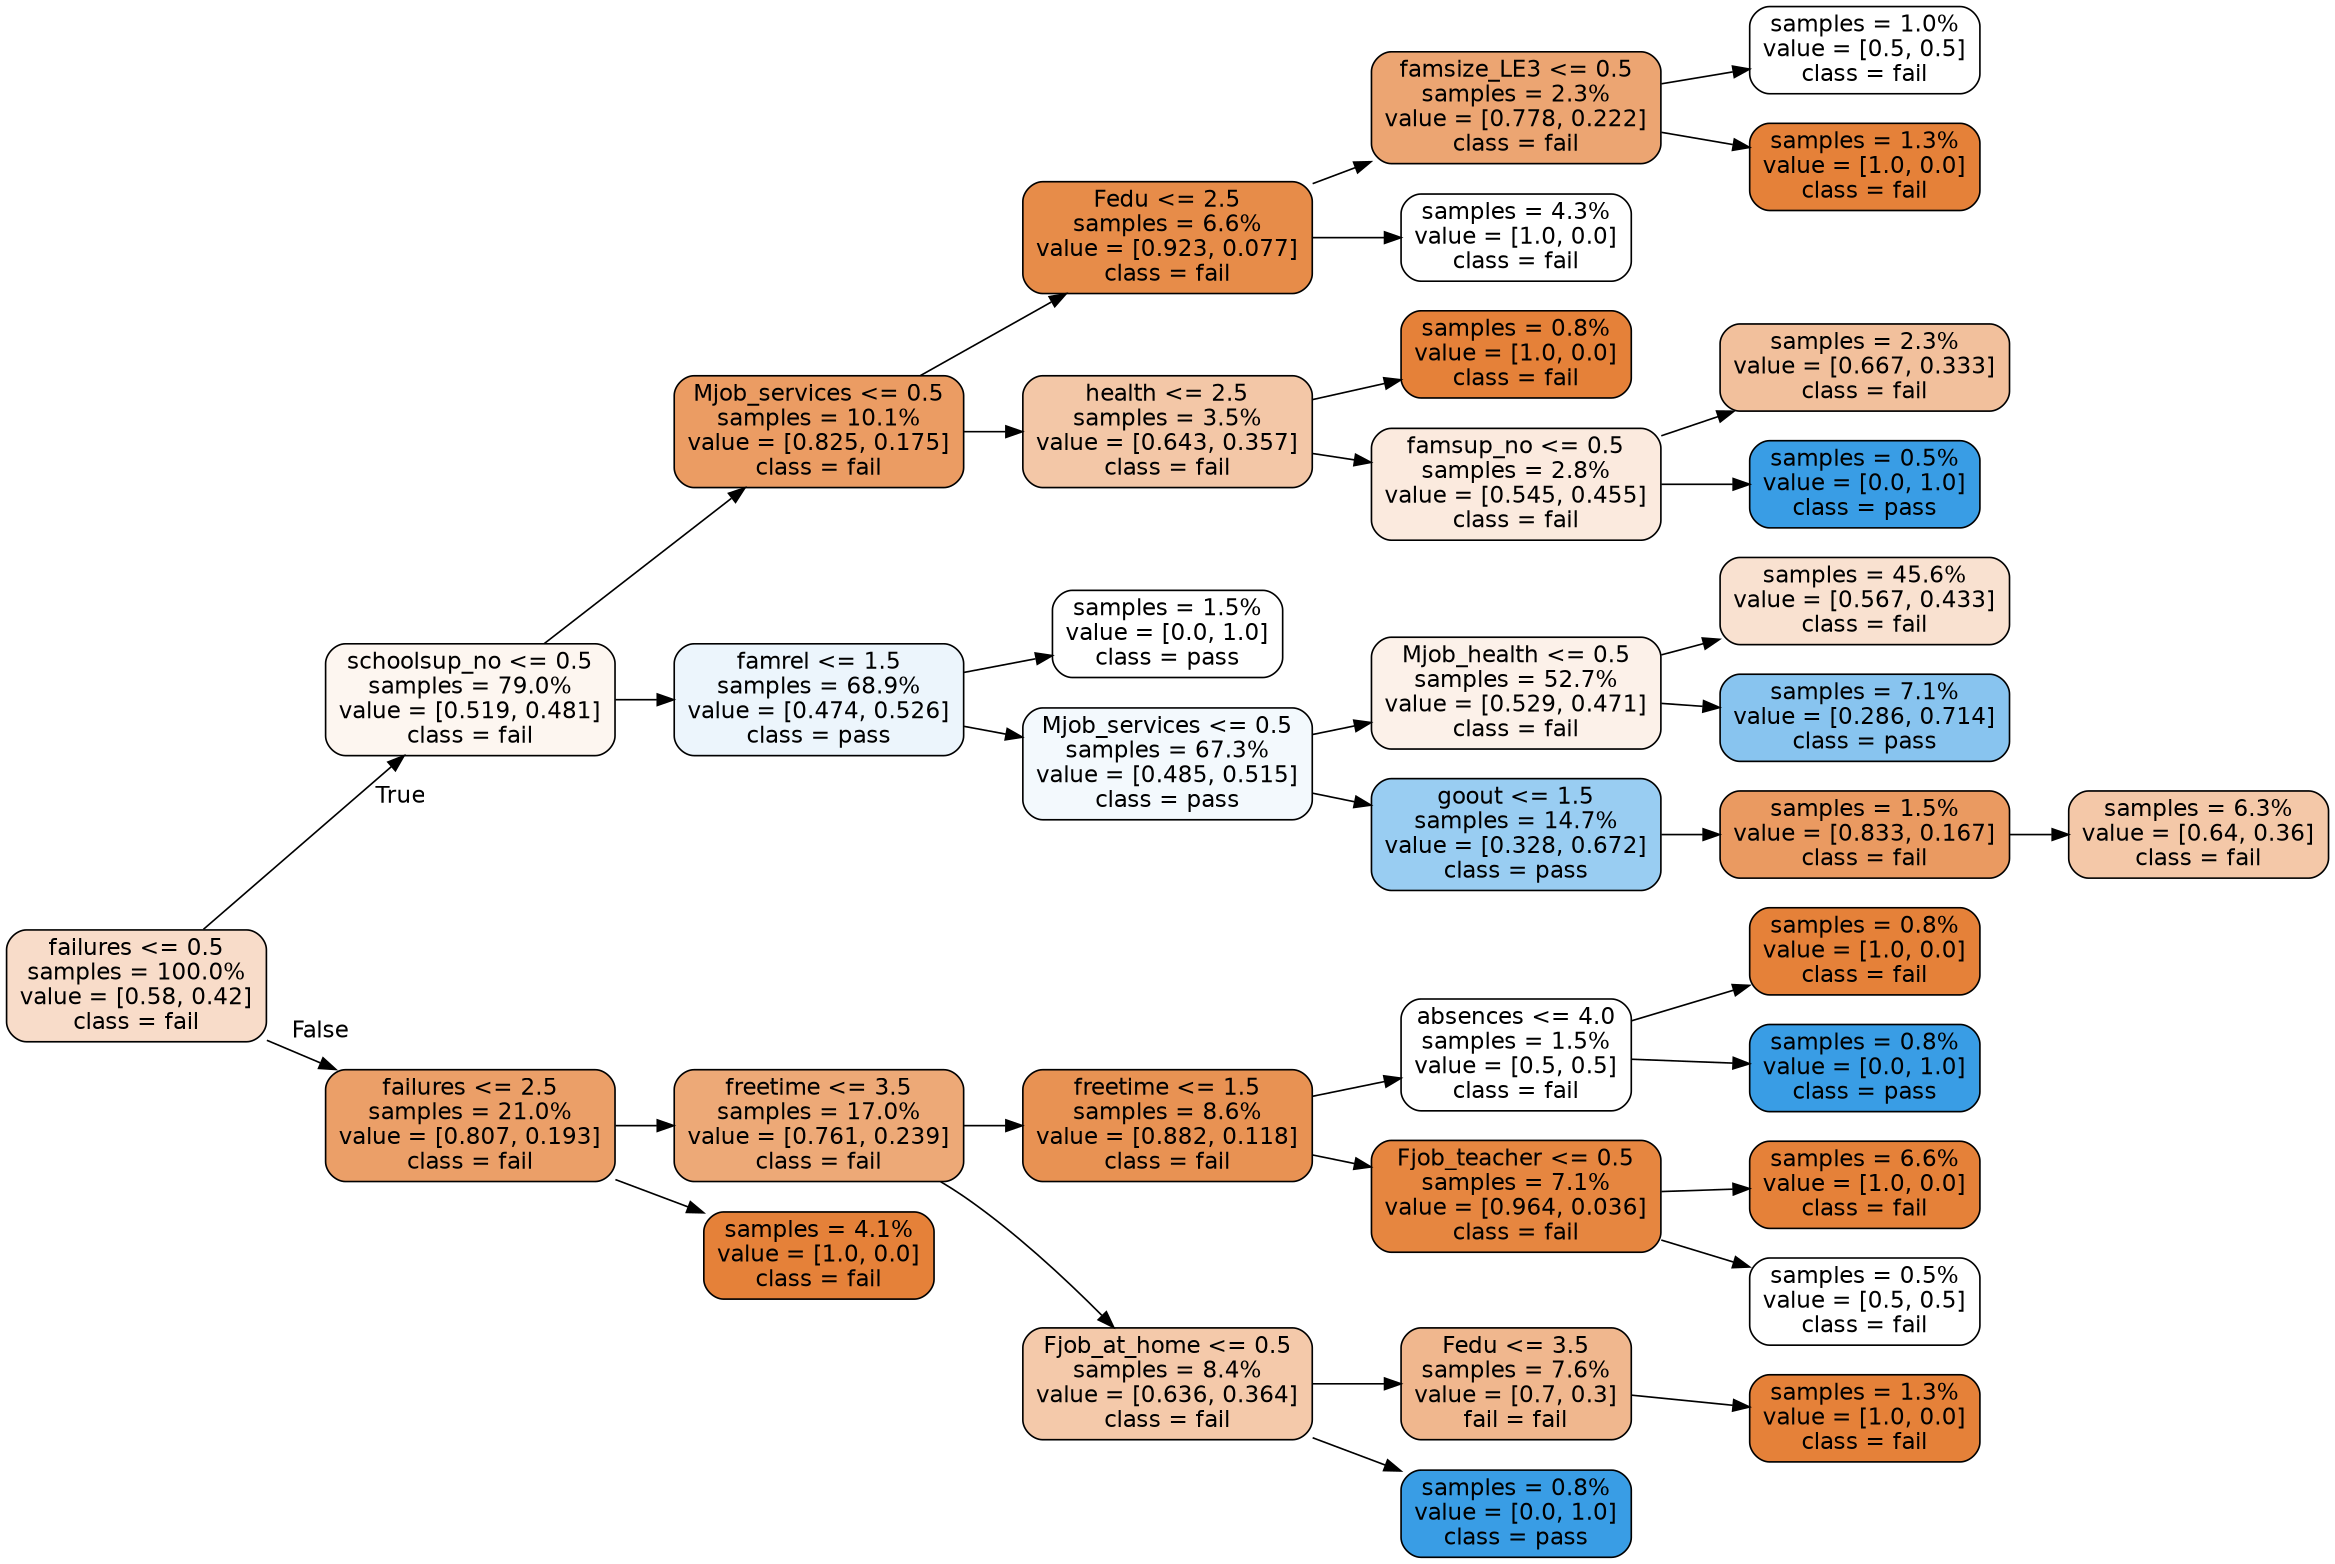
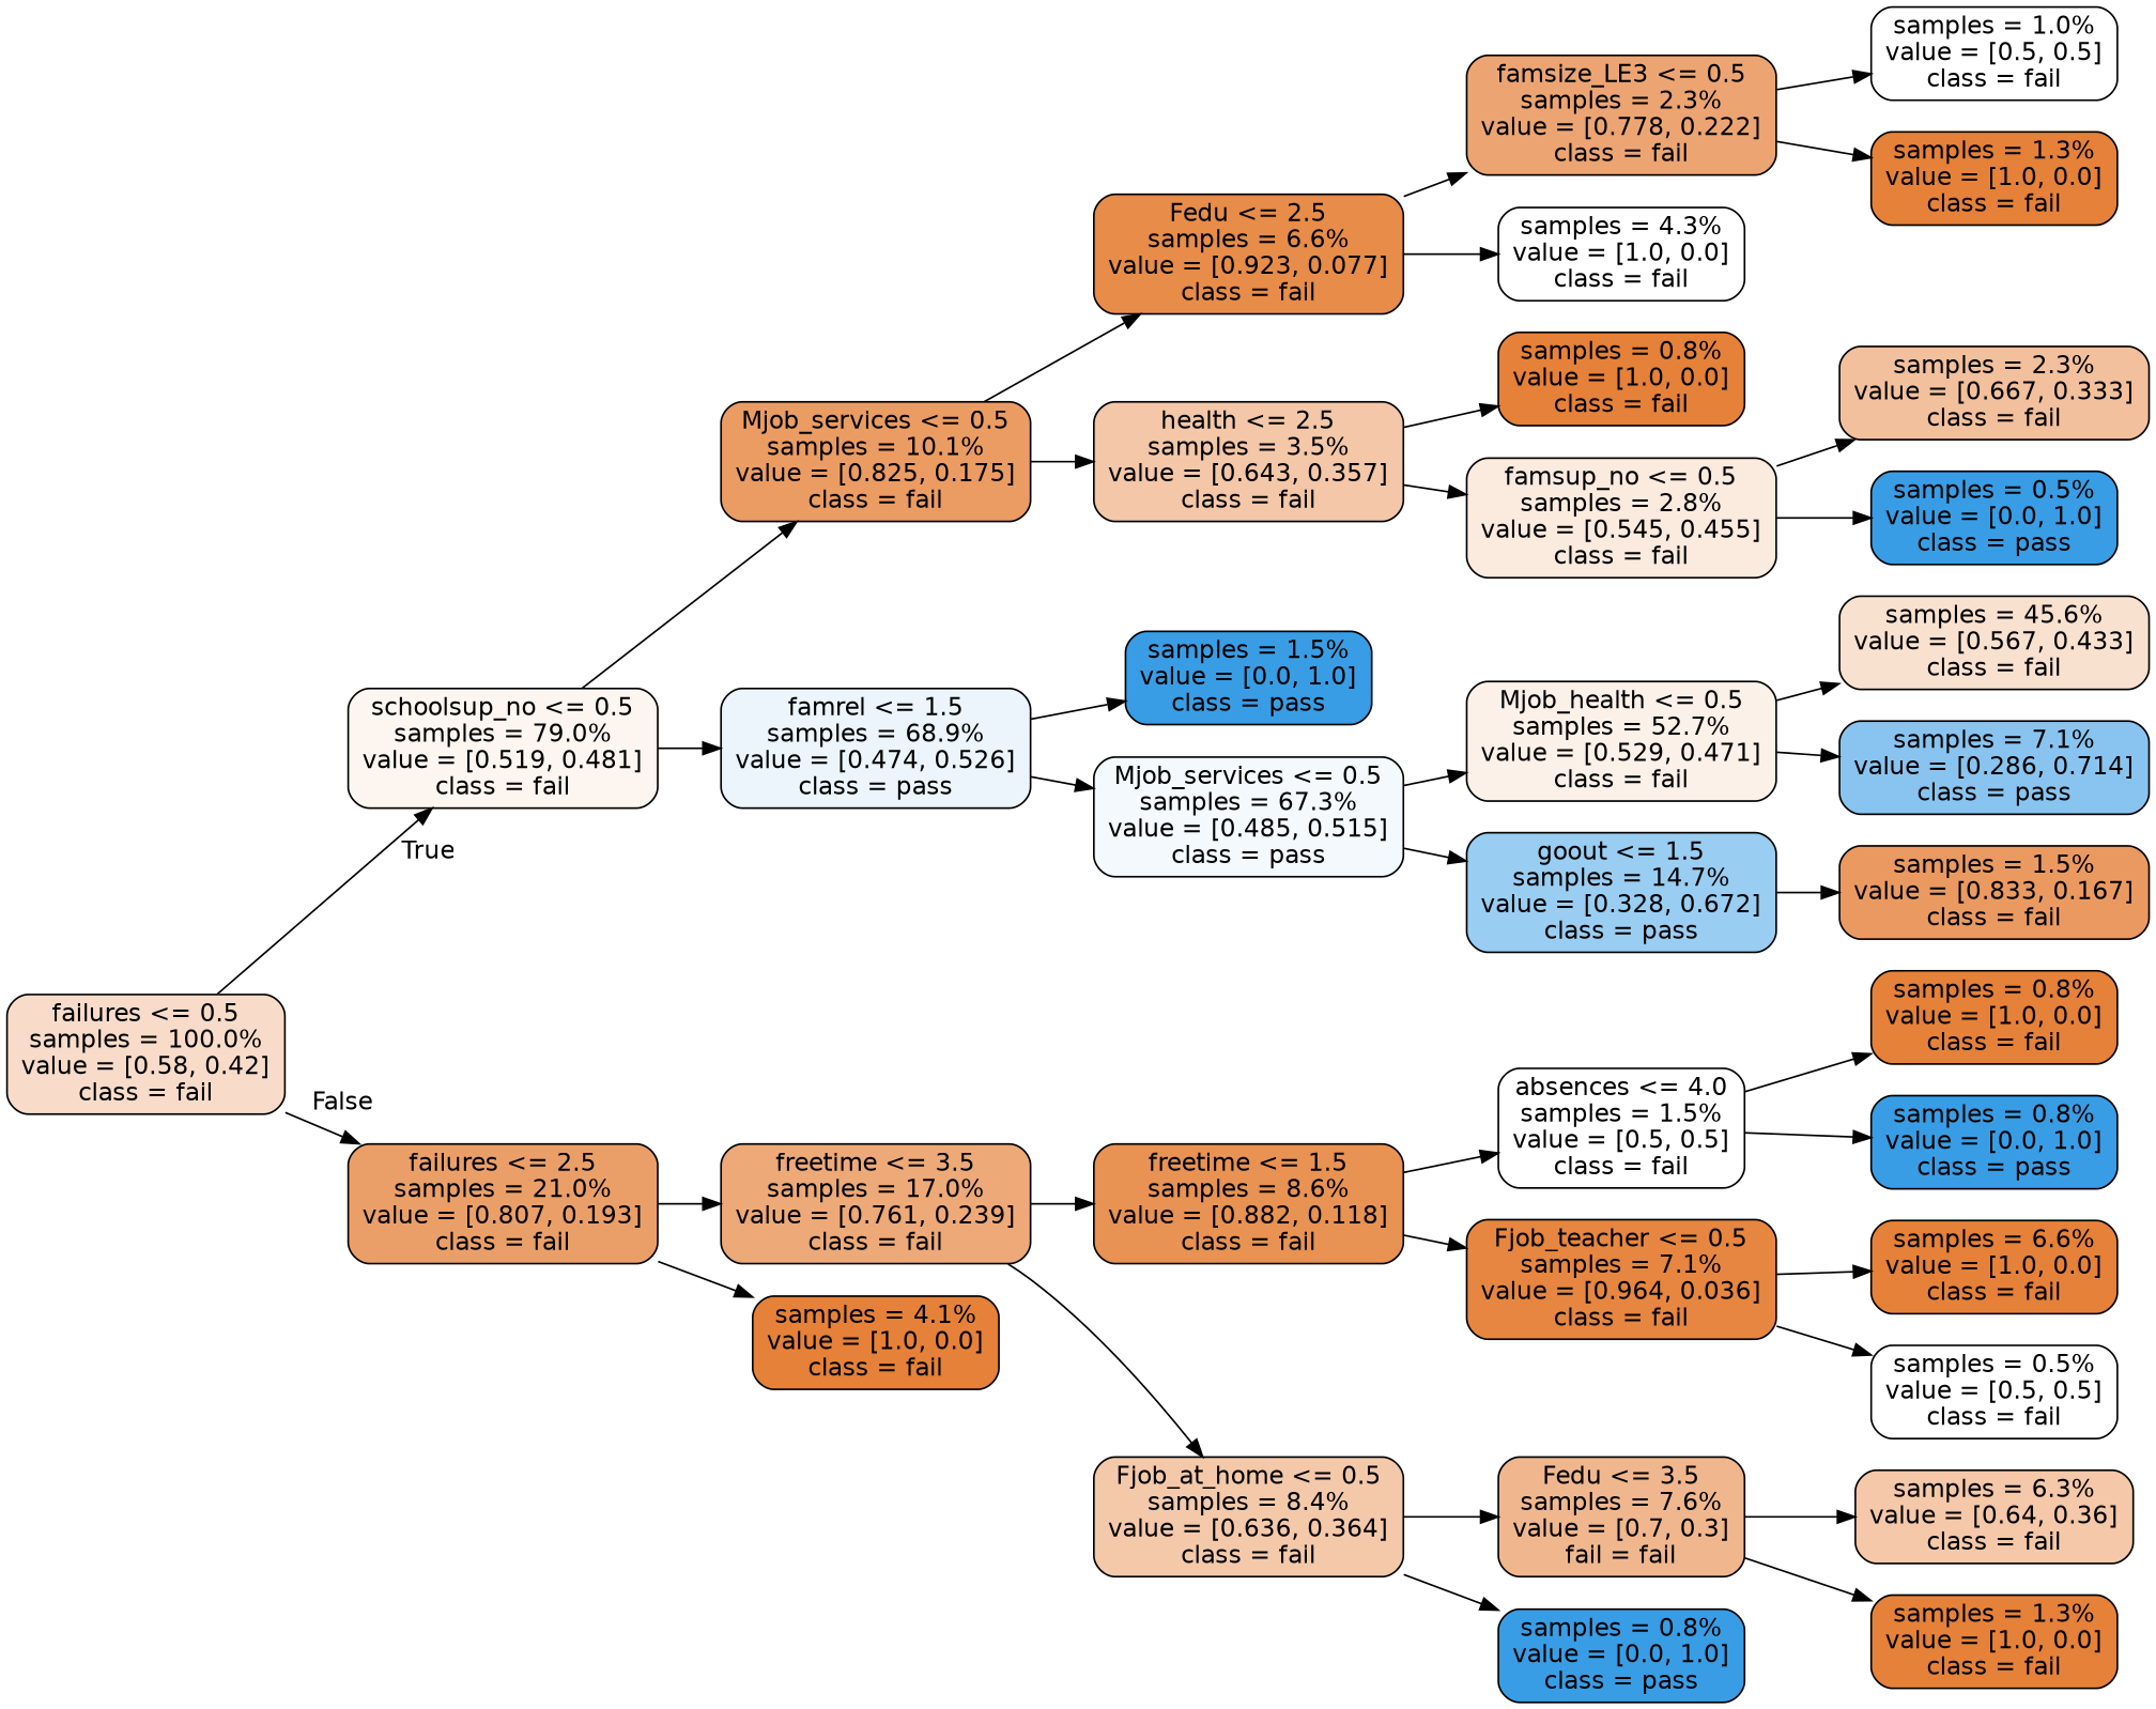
  digraph {
    rankdir=LR
    node [color=black fillcolor="#e58139" fontname=helvetica shape=box style="filled, rounded"]
    edge [fontname=helvetica]
    n1 [fillcolor="#f8dcc9" label="failures <= 0.5\nsamples = 100.0%\nvalue = [0.58, 0.42]\nclass = fail"]
    n2 [fillcolor="#fdf6f0" label="schoolsup_no <= 0.5\nsamples = 79.0%\nvalue = [0.519, 0.481]\nclass = fail"]
    n3 [fillcolor="#eb9f68" label="failures <= 2.5\nsamples = 21.0%\nvalue = [0.807, 0.193]\nclass = fail"]
    n4 [fillcolor="#eb9c63" label="Mjob_services <= 0.5\nsamples = 10.1%\nvalue = [0.825, 0.175]\nclass = fail"]
    n5 [fillcolor="#ecf5fc" label="famrel <= 1.5\nsamples = 68.9%\nvalue = [0.474, 0.526]\nclass = pass"]
    n6 [fillcolor="#eda977" label="freetime <= 3.5\nsamples = 17.0%\nvalue = [0.761, 0.239]\nclass = fail"]
    n7 [label="samples = 4.1%\nvalue = [1.0, 0.0]\nclass = fail"]
    n8 [fillcolor="#e78c49" label="Fedu <= 2.5\nsamples = 6.6%\nvalue = [0.923, 0.077]\nclass = fail"]
    n9 [fillcolor="#f3c7a7" label="health <= 2.5\nsamples = 3.5%\nvalue = [0.643, 0.357]\nclass = fail"]
-   n10 [fillcolor="#ffffff" label="samples = 1.5%\nvalue = [0.0, 1.0]\nclass = pass"]
+   n10 [fillcolor="#399de5" label="samples = 1.5%\nvalue = [0.0, 1.0]\nclass = pass"]
    n11 [fillcolor="#f3f9fd" label="Mjob_services <= 0.5\nsamples = 67.3%\nvalue = [0.485, 0.515]\nclass = pass"]
    n12 [fillcolor="#eca572" label="famsize_LE3 <= 0.5\nsamples = 2.3%\nvalue = [0.778, 0.222]\nclass = fail"]
    n13 [fillcolor="#ffffff" label="samples = 4.3%\nvalue = [1.0, 0.0]\nclass = fail"]
    n14 [label="samples = 0.8%\nvalue = [1.0, 0.0]\nclass = fail"]
    n15 [fillcolor="#fbeade" label="famsup_no <= 0.5\nsamples = 2.8%\nvalue = [0.545, 0.455]\nclass = fail"]
    n16 [fillcolor="#ffffff" label="samples = 1.0%\nvalue = [0.5, 0.5]\nclass = fail"]
    n17 [label="samples = 1.3%\nvalue = [1.0, 0.0]\nclass = fail"]
    n18 [fillcolor="#f2c09c" label="samples = 2.3%\nvalue = [0.667, 0.333]\nclass = fail"]
    n19 [fillcolor="#399de5" label="samples = 0.5%\nvalue = [0.0, 1.0]\nclass = pass"]
    n20 [fillcolor="#fcf1e9" label="Mjob_health <= 0.5\nsamples = 52.7%\nvalue = [0.529, 0.471]\nclass = fail"]
    n21 [fillcolor="#99cdf2" label="goout <= 1.5\nsamples = 14.7%\nvalue = [0.328, 0.672]\nclass = pass"]
    n22 [fillcolor="#f9e1d0" label="samples = 45.6%\nvalue = [0.567, 0.433]\nclass = fail"]
    n23 [fillcolor="#88c4ef" label="samples = 7.1%\nvalue = [0.286, 0.714]\nclass = pass"]
    n24 [fillcolor="#ea9a61" label="samples = 1.5%\nvalue = [0.833, 0.167]\nclass = fail"]
    n25 [fillcolor="#e89253" label="freetime <= 1.5\nsamples = 8.6%\nvalue = [0.882, 0.118]\nclass = fail"]
    n26 [fillcolor="#f4c9aa" label="Fjob_at_home <= 0.5\nsamples = 8.4%\nvalue = [0.636, 0.364]\nclass = fail"]
    n27 [fillcolor="#ffffff" label="absences <= 4.0\nsamples = 1.5%\nvalue = [0.5, 0.5]\nclass = fail"]
    n28 [fillcolor="#e68640" label="Fjob_teacher <= 0.5\nsamples = 7.1%\nvalue = [0.964, 0.036]\nclass = fail"]
    n29 [fillcolor="#f0b78e" label="Fedu <= 3.5\nsamples = 7.6%\nvalue = [0.7, 0.3]\nfail = fail"]
    n30 [fillcolor="#399de5" label="samples = 0.8%\nvalue = [0.0, 1.0]\nclass = pass"]
    n31 [label="samples = 0.8%\nvalue = [1.0, 0.0]\nclass = fail"]
    n32 [fillcolor="#399de5" label="samples = 0.8%\nvalue = [0.0, 1.0]\nclass = pass"]
    n33 [label="samples = 6.6%\nvalue = [1.0, 0.0]\nclass = fail"]
    n34 [fillcolor="#ffffff" label="samples = 0.5%\nvalue = [0.5, 0.5]\nclass = fail"]
    n35 [fillcolor="#f4c8a8" label="samples = 6.3%\nvalue = [0.64, 0.36]\nclass = fail"]
    n36 [label="samples = 1.3%\nvalue = [1.0, 0.0]\nclass = fail"]
    n1 -> n2 [headlabel=True labelangle=45 labeldistance=2.5]
    n1 -> n3 [headlabel=False labelangle=-45 labeldistance=2.5]
    n2 -> n4
    n2 -> n5
    n3 -> n6
    n3 -> n7
    n4 -> n8
    n4 -> n9
    n5 -> n10
    n5 -> n11
    n6 -> n25
    n6 -> n26
    n8 -> n12
    n8 -> n13
    n9 -> n14
    n9 -> n15
    n11 -> n20
    n11 -> n21
    n12 -> n16
    n12 -> n17
    n15 -> n18
    n15 -> n19
    n20 -> n22
    n20 -> n23
    n21 -> n24
    n25 -> n27
    n25 -> n28
    n26 -> n29
    n26 -> n30
    n27 -> n31
    n27 -> n32
    n28 -> n33
    n28 -> n34
-   n24 -> n35
+   n29 -> n35
    n29 -> n36
  }
